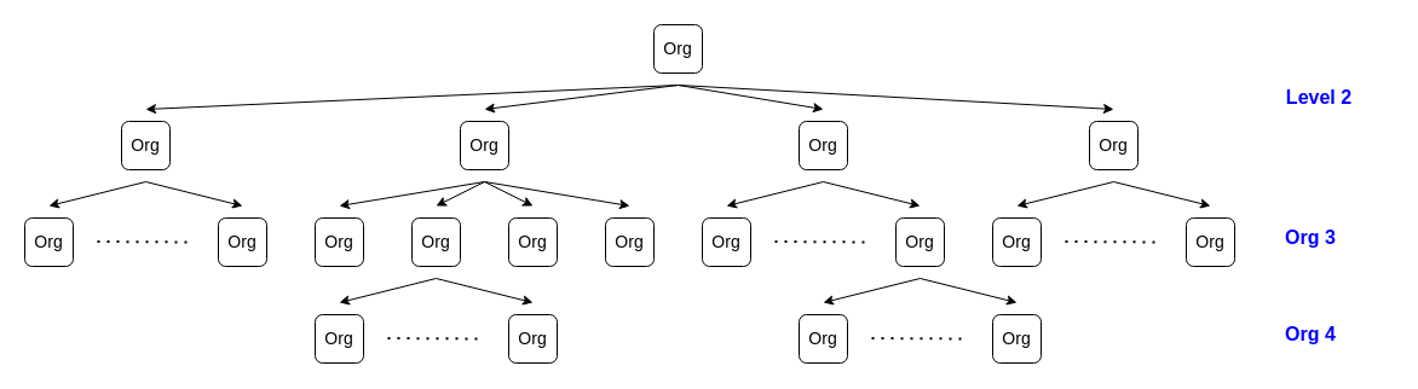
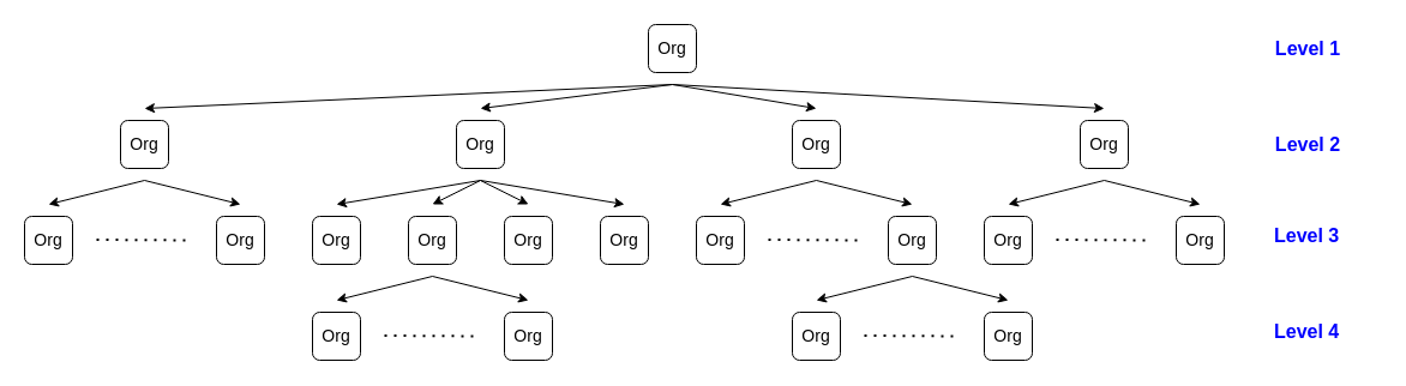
  <mxCell id="0" />
  <mxCell id="1" parent="0" />
  <mxCell id="2" value="&lt;font style=&quot;font-size: 14px;&quot;&gt;Org&lt;/font&gt;" style="rounded=1;whiteSpace=wrap;html=1;" vertex="1" parent="1"><mxGeometry x="540" y="20" width="40" height="40" as="geometry" /></mxCell>
  <mxCell id="3" value="&lt;font style=&quot;font-size: 14px;&quot;&gt;Org&lt;/font&gt;" style="rounded=1;whiteSpace=wrap;html=1;" vertex="1" parent="1"><mxGeometry x="100" y="100" width="40" height="40" as="geometry" /></mxCell>
  <mxCell id="4" value="&lt;font style=&quot;font-size: 14px;&quot;&gt;Org&lt;/font&gt;" style="rounded=1;whiteSpace=wrap;html=1;" vertex="1" parent="1"><mxGeometry x="380" y="100" width="40" height="40" as="geometry" /></mxCell>
  <mxCell id="5" value="&lt;font style=&quot;font-size: 14px;&quot;&gt;Org&lt;/font&gt;" style="rounded=1;whiteSpace=wrap;html=1;" vertex="1" parent="1"><mxGeometry x="660" y="100" width="40" height="40" as="geometry" /></mxCell>
  <mxCell id="6" value="&lt;font style=&quot;font-size: 14px;&quot;&gt;Org&lt;/font&gt;" style="rounded=1;whiteSpace=wrap;html=1;" vertex="1" parent="1"><mxGeometry x="900" y="100" width="40" height="40" as="geometry" /></mxCell>
+ <mxCell id="7" value="&lt;font style=&quot;font-size: 16px;&quot; color=&quot;#0000FF&quot;&gt;&lt;b&gt;Level 1&lt;/b&gt;&lt;/font&gt;" style="text;html=1;strokeColor=none;fillColor=none;align=center;verticalAlign=middle;whiteSpace=wrap;rounded=0;fontSize=14;" vertex="1" parent="1"><mxGeometry x="1060" y="25" width="60" height="30" as="geometry" /></mxCell>
  <mxCell id="8" value="&lt;font style=&quot;font-size: 14px;&quot;&gt;Org&lt;/font&gt;" style="rounded=1;whiteSpace=wrap;html=1;" vertex="1" parent="1"><mxGeometry x="340" y="180" width="40" height="40" as="geometry" /></mxCell>
  <mxCell id="9" value="&lt;font style=&quot;font-size: 14px;&quot;&gt;Org&lt;/font&gt;" style="rounded=1;whiteSpace=wrap;html=1;" vertex="1" parent="1"><mxGeometry x="420" y="180" width="40" height="40" as="geometry" /></mxCell>
  <mxCell id="10" value="&lt;font style=&quot;font-size: 14px;&quot;&gt;Org&lt;/font&gt;" style="rounded=1;whiteSpace=wrap;html=1;" vertex="1" parent="1"><mxGeometry x="260" y="180" width="40" height="40" as="geometry" /></mxCell>
  <mxCell id="11" value="&lt;font style=&quot;font-size: 14px;&quot;&gt;Org&lt;/font&gt;" style="rounded=1;whiteSpace=wrap;html=1;" vertex="1" parent="1"><mxGeometry x="500" y="180" width="40" height="40" as="geometry" /></mxCell>
  <mxCell id="12" value="" style="endArrow=classic;html=1;rounded=0;fontSize=16;fontColor=#0000FF;" edge="1" parent="1"><mxGeometry width="50" height="50" relative="1" as="geometry"><mxPoint x="400" y="150" as="sourcePoint" /><mxPoint x="280" y="170" as="targetPoint" /></mxGeometry></mxCell>
  <mxCell id="13" value="" style="endArrow=classic;html=1;rounded=0;fontSize=16;fontColor=#0000FF;" edge="1" parent="1"><mxGeometry width="50" height="50" relative="1" as="geometry"><mxPoint x="400" y="150" as="sourcePoint" /><mxPoint x="360" y="170" as="targetPoint" /></mxGeometry></mxCell>
  <mxCell id="14" value="" style="endArrow=classic;html=1;rounded=0;fontSize=16;fontColor=#0000FF;" edge="1" parent="1"><mxGeometry width="50" height="50" relative="1" as="geometry"><mxPoint x="400" y="150" as="sourcePoint" /><mxPoint x="440" y="170" as="targetPoint" /></mxGeometry></mxCell>
  <mxCell id="15" value="" style="endArrow=classic;html=1;rounded=0;fontSize=16;fontColor=#0000FF;" edge="1" parent="1"><mxGeometry width="50" height="50" relative="1" as="geometry"><mxPoint x="400" y="150" as="sourcePoint" /><mxPoint x="520" y="170" as="targetPoint" /></mxGeometry></mxCell>
  <mxCell id="16" value="&lt;font style=&quot;font-size: 14px;&quot;&gt;Org&lt;/font&gt;" style="rounded=1;whiteSpace=wrap;html=1;" vertex="1" parent="1"><mxGeometry x="180" y="180" width="40" height="40" as="geometry" /></mxCell>
  <mxCell id="17" value="&lt;font style=&quot;font-size: 14px;&quot;&gt;Org&lt;/font&gt;" style="rounded=1;whiteSpace=wrap;html=1;" vertex="1" parent="1"><mxGeometry x="20" y="180" width="40" height="40" as="geometry" /></mxCell>
  <mxCell id="18" value="" style="endArrow=none;dashed=1;html=1;dashPattern=1 3;strokeWidth=2;rounded=0;fontSize=16;fontColor=#0000FF;" edge="1" parent="1"><mxGeometry width="50" height="50" relative="1" as="geometry"><mxPoint x="80" y="199.5" as="sourcePoint" /><mxPoint x="160" y="200" as="targetPoint" /></mxGeometry></mxCell>
  <mxCell id="19" value="&lt;font style=&quot;font-size: 14px;&quot;&gt;Org&lt;/font&gt;" style="rounded=1;whiteSpace=wrap;html=1;" vertex="1" parent="1"><mxGeometry x="580" y="180" width="40" height="40" as="geometry" /></mxCell>
  <mxCell id="20" value="&lt;font style=&quot;font-size: 14px;&quot;&gt;Org&lt;/font&gt;" style="rounded=1;whiteSpace=wrap;html=1;" vertex="1" parent="1"><mxGeometry x="740" y="180" width="40" height="40" as="geometry" /></mxCell>
  <mxCell id="21" value="&lt;font style=&quot;font-size: 14px;&quot;&gt;Org&lt;/font&gt;" style="rounded=1;whiteSpace=wrap;html=1;" vertex="1" parent="1"><mxGeometry x="820" y="180" width="40" height="40" as="geometry" /></mxCell>
  <mxCell id="22" value="&lt;font style=&quot;font-size: 14px;&quot;&gt;Org&lt;/font&gt;" style="rounded=1;whiteSpace=wrap;html=1;" vertex="1" parent="1"><mxGeometry x="980" y="180" width="40" height="40" as="geometry" /></mxCell>
  <mxCell id="23" value="" style="endArrow=classic;html=1;rounded=0;fontSize=16;fontColor=#0000FF;" edge="1" parent="1"><mxGeometry width="50" height="50" relative="1" as="geometry"><mxPoint x="120" y="150" as="sourcePoint" /><mxPoint x="40" y="170" as="targetPoint" /></mxGeometry></mxCell>
  <mxCell id="24" value="" style="endArrow=classic;html=1;rounded=0;fontSize=16;fontColor=#0000FF;" edge="1" parent="1"><mxGeometry width="50" height="50" relative="1" as="geometry"><mxPoint x="120" y="150" as="sourcePoint" /><mxPoint x="200" y="170" as="targetPoint" /></mxGeometry></mxCell>
  <mxCell id="25" value="" style="endArrow=classic;html=1;rounded=0;fontSize=16;fontColor=#0000FF;" edge="1" parent="1"><mxGeometry width="50" height="50" relative="1" as="geometry"><mxPoint x="680" y="150" as="sourcePoint" /><mxPoint x="600" y="170" as="targetPoint" /></mxGeometry></mxCell>
  <mxCell id="26" value="" style="endArrow=classic;html=1;rounded=0;fontSize=16;fontColor=#0000FF;" edge="1" parent="1"><mxGeometry width="50" height="50" relative="1" as="geometry"><mxPoint x="680" y="150" as="sourcePoint" /><mxPoint x="760" y="170" as="targetPoint" /></mxGeometry></mxCell>
  <mxCell id="27" value="" style="endArrow=classic;html=1;rounded=0;fontSize=16;fontColor=#0000FF;" edge="1" parent="1"><mxGeometry width="50" height="50" relative="1" as="geometry"><mxPoint x="920" y="150" as="sourcePoint" /><mxPoint x="840" y="170" as="targetPoint" /></mxGeometry></mxCell>
  <mxCell id="28" value="" style="endArrow=classic;html=1;rounded=0;fontSize=16;fontColor=#0000FF;" edge="1" parent="1"><mxGeometry width="50" height="50" relative="1" as="geometry"><mxPoint x="920" y="150" as="sourcePoint" /><mxPoint x="1000" y="170" as="targetPoint" /></mxGeometry></mxCell>
  <mxCell id="29" value="" style="endArrow=classic;html=1;rounded=0;fontSize=16;fontColor=#0000FF;" edge="1" parent="1"><mxGeometry width="50" height="50" relative="1" as="geometry"><mxPoint x="560" y="70" as="sourcePoint" /><mxPoint x="120" y="90" as="targetPoint" /></mxGeometry></mxCell>
  <mxCell id="30" value="" style="endArrow=classic;html=1;rounded=0;fontSize=16;fontColor=#0000FF;" edge="1" parent="1"><mxGeometry width="50" height="50" relative="1" as="geometry"><mxPoint x="560" y="70" as="sourcePoint" /><mxPoint x="400" y="90" as="targetPoint" /></mxGeometry></mxCell>
  <mxCell id="31" value="" style="endArrow=classic;html=1;rounded=0;fontSize=16;fontColor=#0000FF;" edge="1" parent="1"><mxGeometry width="50" height="50" relative="1" as="geometry"><mxPoint x="560" y="70" as="sourcePoint" /><mxPoint x="680" y="90" as="targetPoint" /></mxGeometry></mxCell>
  <mxCell id="32" value="" style="endArrow=classic;html=1;rounded=0;fontSize=16;fontColor=#0000FF;" edge="1" parent="1"><mxGeometry width="50" height="50" relative="1" as="geometry"><mxPoint x="560" y="70" as="sourcePoint" /><mxPoint x="920" y="90" as="targetPoint" /></mxGeometry></mxCell>
  <mxCell id="33" value="" style="endArrow=none;dashed=1;html=1;dashPattern=1 3;strokeWidth=2;rounded=0;fontSize=16;fontColor=#0000FF;" edge="1" parent="1"><mxGeometry width="50" height="50" relative="1" as="geometry"><mxPoint x="640" y="199.5" as="sourcePoint" /><mxPoint x="720" y="200" as="targetPoint" /></mxGeometry></mxCell>
  <mxCell id="34" value="" style="endArrow=none;dashed=1;html=1;dashPattern=1 3;strokeWidth=2;rounded=0;fontSize=16;fontColor=#0000FF;" edge="1" parent="1"><mxGeometry width="50" height="50" relative="1" as="geometry"><mxPoint x="880" y="199.5" as="sourcePoint" /><mxPoint x="960" y="200" as="targetPoint" /></mxGeometry></mxCell>
- <mxCell id="35" value="&lt;font style=&quot;font-size: 16px;&quot; color=&quot;#0000FF&quot;&gt;&lt;b&gt;Level 2&lt;br&gt;&lt;/b&gt;&lt;/font&gt;" style="text;html=1;strokeColor=none;fillColor=none;align=center;verticalAlign=middle;whiteSpace=wrap;rounded=0;fontSize=14;" vertex="1" parent="1"><mxGeometry x="1060" y="65" width="60" height="30" as="geometry" /></mxCell>
- <mxCell id="36" value="&lt;font style=&quot;font-size: 16px;&quot; color=&quot;#0000FF&quot;&gt;&lt;b&gt;Org 3&lt;br&gt;&lt;/b&gt;&lt;/font&gt;" style="text;whiteSpace=wrap;html=1;fontSize=16;fontColor=#0000FF;" vertex="1" parent="1"><mxGeometry x="1060" y="180" width="90" height="40" as="geometry" /></mxCell>
+ <mxCell id="35" value="&lt;font style=&quot;font-size: 16px;&quot; color=&quot;#0000FF&quot;&gt;&lt;b&gt;Level 2&lt;br&gt;&lt;/b&gt;&lt;/font&gt;" style="text;html=1;strokeColor=none;fillColor=none;align=center;verticalAlign=middle;whiteSpace=wrap;rounded=0;fontSize=14;" vertex="1" parent="1"><mxGeometry x="1060" y="105" width="60" height="30" as="geometry" /></mxCell>
+ <mxCell id="36" value="&lt;font style=&quot;font-size: 16px;&quot; color=&quot;#0000FF&quot;&gt;&lt;b&gt;Level 3&lt;br&gt;&lt;/b&gt;&lt;/font&gt;" style="text;whiteSpace=wrap;html=1;fontSize=16;fontColor=#0000FF;" vertex="1" parent="1"><mxGeometry x="1060" y="180" width="90" height="40" as="geometry" /></mxCell>
  <mxCell id="37" value="&lt;font style=&quot;font-size: 14px;&quot;&gt;Org&lt;/font&gt;" style="rounded=1;whiteSpace=wrap;html=1;" vertex="1" parent="1"><mxGeometry x="260" y="260" width="40" height="40" as="geometry" /></mxCell>
  <mxCell id="38" value="&lt;font style=&quot;font-size: 14px;&quot;&gt;Org&lt;/font&gt;" style="rounded=1;whiteSpace=wrap;html=1;" vertex="1" parent="1"><mxGeometry x="420" y="260" width="40" height="40" as="geometry" /></mxCell>
  <mxCell id="39" value="" style="endArrow=none;dashed=1;html=1;dashPattern=1 3;strokeWidth=2;rounded=0;fontSize=16;fontColor=#0000FF;" edge="1" parent="1"><mxGeometry width="50" height="50" relative="1" as="geometry"><mxPoint x="320" y="279.5" as="sourcePoint" /><mxPoint x="400" y="280" as="targetPoint" /></mxGeometry></mxCell>
  <mxCell id="40" value="" style="endArrow=classic;html=1;rounded=0;fontSize=16;fontColor=#0000FF;" edge="1" parent="1"><mxGeometry width="50" height="50" relative="1" as="geometry"><mxPoint x="360" y="230" as="sourcePoint" /><mxPoint x="280" y="250" as="targetPoint" /></mxGeometry></mxCell>
  <mxCell id="41" value="" style="endArrow=classic;html=1;rounded=0;fontSize=16;fontColor=#0000FF;" edge="1" parent="1"><mxGeometry width="50" height="50" relative="1" as="geometry"><mxPoint x="360" y="230" as="sourcePoint" /><mxPoint x="440" y="250" as="targetPoint" /></mxGeometry></mxCell>
- <mxCell id="42" value="&lt;font style=&quot;font-size: 16px;&quot; color=&quot;#0000FF&quot;&gt;&lt;b&gt;Org 4&lt;br&gt;&lt;/b&gt;&lt;/font&gt;" style="text;whiteSpace=wrap;html=1;fontSize=16;fontColor=#0000FF;" vertex="1" parent="1"><mxGeometry x="1060" y="260" width="90" height="40" as="geometry" /></mxCell>
+ <mxCell id="42" value="&lt;font style=&quot;font-size: 16px;&quot; color=&quot;#0000FF&quot;&gt;&lt;b&gt;Level 4&lt;br&gt;&lt;/b&gt;&lt;/font&gt;" style="text;whiteSpace=wrap;html=1;fontSize=16;fontColor=#0000FF;" vertex="1" parent="1"><mxGeometry x="1060" y="260" width="90" height="40" as="geometry" /></mxCell>
  <mxCell id="43" value="&lt;font style=&quot;font-size: 14px;&quot;&gt;Org&lt;/font&gt;" style="rounded=1;whiteSpace=wrap;html=1;" vertex="1" parent="1"><mxGeometry x="660" y="260" width="40" height="40" as="geometry" /></mxCell>
  <mxCell id="44" value="&lt;font style=&quot;font-size: 14px;&quot;&gt;Org&lt;/font&gt;" style="rounded=1;whiteSpace=wrap;html=1;" vertex="1" parent="1"><mxGeometry x="820" y="260" width="40" height="40" as="geometry" /></mxCell>
  <mxCell id="45" value="" style="endArrow=classic;html=1;rounded=0;fontSize=16;fontColor=#0000FF;" edge="1" parent="1"><mxGeometry width="50" height="50" relative="1" as="geometry"><mxPoint x="760" y="230" as="sourcePoint" /><mxPoint x="680" y="250" as="targetPoint" /></mxGeometry></mxCell>
  <mxCell id="46" value="" style="endArrow=classic;html=1;rounded=0;fontSize=16;fontColor=#0000FF;" edge="1" parent="1"><mxGeometry width="50" height="50" relative="1" as="geometry"><mxPoint x="760" y="230" as="sourcePoint" /><mxPoint x="840" y="250" as="targetPoint" /></mxGeometry></mxCell>
  <mxCell id="47" value="" style="endArrow=none;dashed=1;html=1;dashPattern=1 3;strokeWidth=2;rounded=0;fontSize=16;fontColor=#0000FF;" edge="1" parent="1"><mxGeometry width="50" height="50" relative="1" as="geometry"><mxPoint x="720" y="279.5" as="sourcePoint" /><mxPoint x="800" y="280" as="targetPoint" /></mxGeometry></mxCell>
